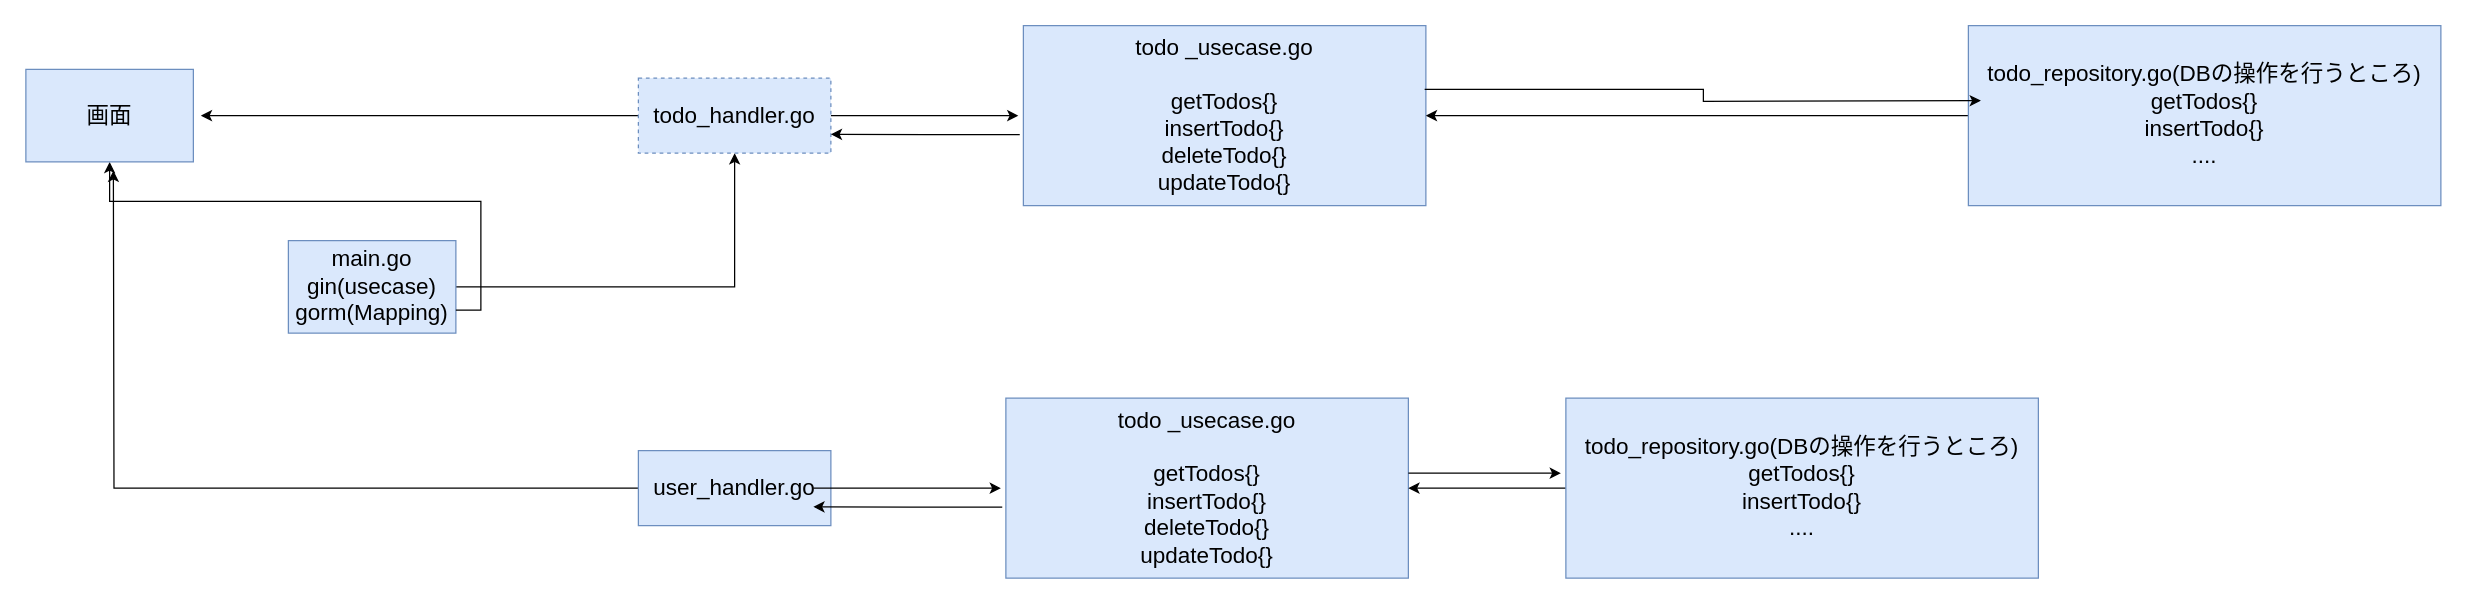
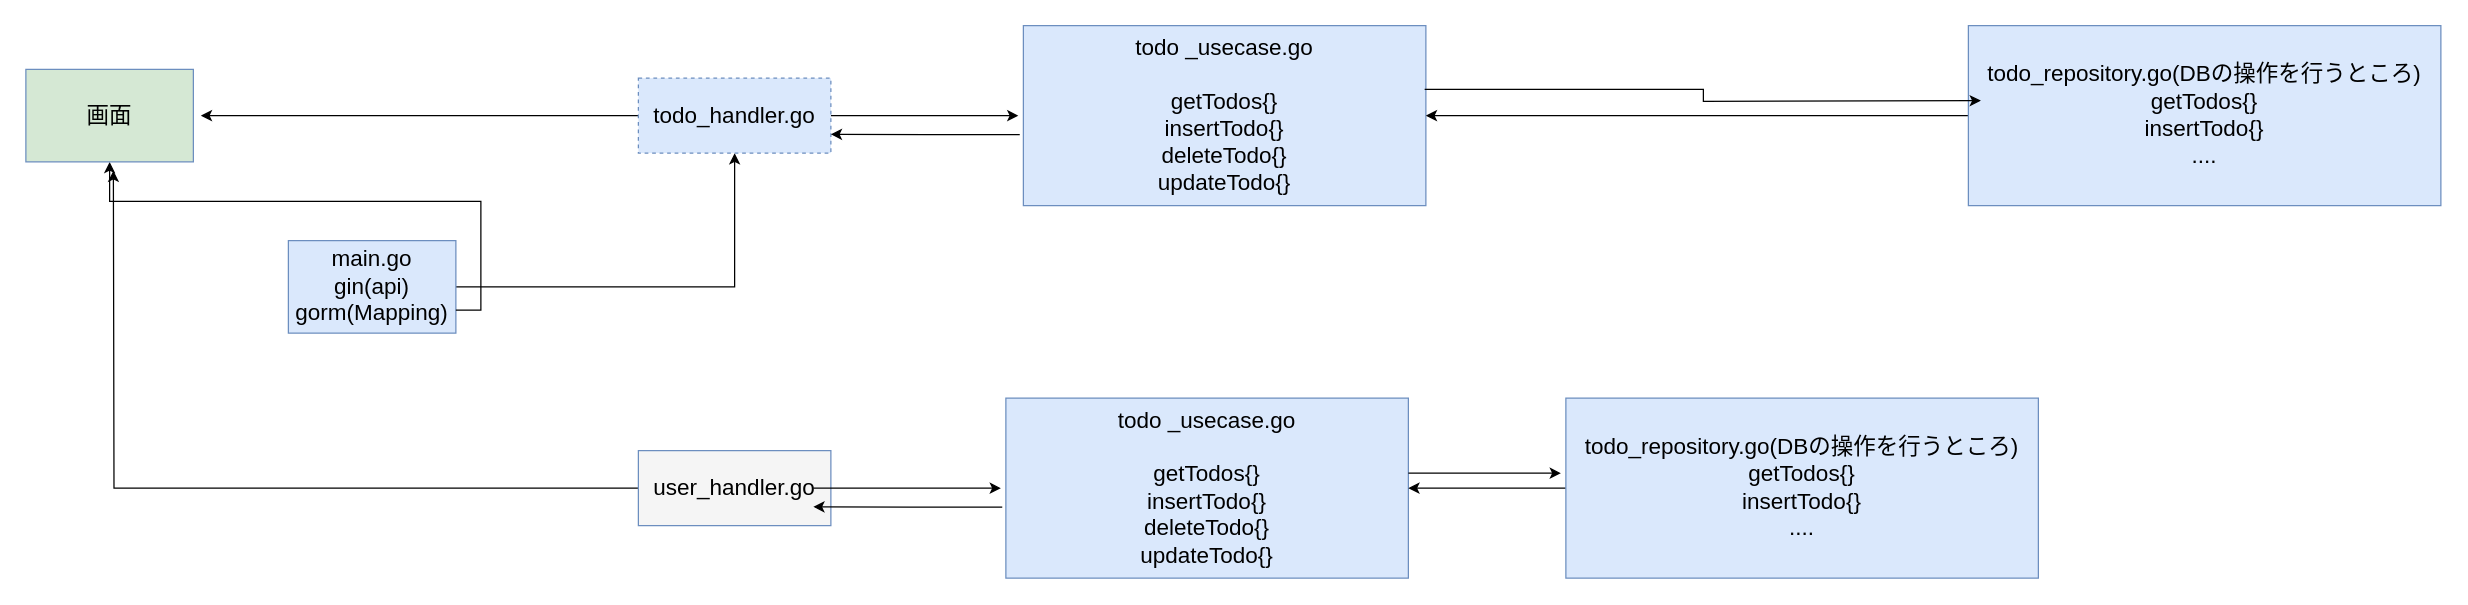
  <mxCell id="0" />
  <mxCell id="1" parent="0" />
  <mxCell id="2" value="" style="edgeStyle=orthogonalEdgeStyle;rounded=0;orthogonalLoop=1;jettySize=auto;html=1;" edge="1" parent="1" source="3" target="6"><mxGeometry relative="1" as="geometry" /></mxCell>
- <mxCell id="3" value="main.go&lt;div&gt;gin(usecase)&lt;div&gt;gorm(Mapping)&lt;/div&gt;&lt;/div&gt;" style="rounded=0;whiteSpace=wrap;html=1;fillColor=#dae8fc;strokeColor=#6c8ebf;fontSize=18;" vertex="1" parent="1"><mxGeometry x="230" y="192" width="134" height="74" as="geometry" /></mxCell>
+ <mxCell id="3" value="main.go&lt;div&gt;gin(api)&lt;div&gt;gorm(Mapping)&lt;/div&gt;&lt;/div&gt;" style="rounded=0;whiteSpace=wrap;html=1;fillColor=#dae8fc;strokeColor=#6c8ebf;fontSize=18;" vertex="1" parent="1"><mxGeometry x="230" y="192" width="134" height="74" as="geometry" /></mxCell>
  <mxCell id="4" value="" style="edgeStyle=orthogonalEdgeStyle;rounded=0;orthogonalLoop=1;jettySize=auto;html=1;exitX=1;exitY=0.5;exitDx=0;exitDy=0;" edge="1" parent="1" source="6"><mxGeometry relative="1" as="geometry"><mxPoint x="734" y="92" as="sourcePoint" /><mxPoint x="814" y="92" as="targetPoint" /></mxGeometry></mxCell>
  <mxCell id="5" style="edgeStyle=orthogonalEdgeStyle;rounded=0;orthogonalLoop=1;jettySize=auto;html=1;" edge="1" parent="1" source="6"><mxGeometry relative="1" as="geometry"><mxPoint x="160" y="92" as="targetPoint" /></mxGeometry></mxCell>
  <mxCell id="6" value="todo_handler.go" style="rounded=0;whiteSpace=wrap;html=1;fillColor=#dae8fc;strokeColor=#6c8ebf;fontSize=18;dashed=1;" vertex="1" parent="1"><mxGeometry x="510" y="62" width="154" height="60" as="geometry" /></mxCell>
  <mxCell id="7" value="&lt;div&gt;todo _usecase.go&lt;/div&gt;&lt;div&gt;&lt;br&gt;&lt;/div&gt;&lt;div&gt;getTodos{}&lt;/div&gt;&lt;div&gt;insertTodo{}&lt;/div&gt;&lt;div&gt;deleteTodo{}&lt;/div&gt;&lt;div&gt;updateTodo{}&lt;/div&gt;" style="rounded=0;whiteSpace=wrap;html=1;fillColor=#dae8fc;strokeColor=#6c8ebf;fontSize=18;" vertex="1" parent="1"><mxGeometry x="818" y="20" width="322" height="144" as="geometry" /></mxCell>
  <mxCell id="8" style="edgeStyle=orthogonalEdgeStyle;rounded=0;orthogonalLoop=1;jettySize=auto;html=1;" edge="1" parent="1" source="9"><mxGeometry relative="1" as="geometry"><mxPoint x="90" y="136" as="targetPoint" /></mxGeometry></mxCell>
- <mxCell id="9" value="user_handler.go" style="rounded=0;whiteSpace=wrap;html=1;fillColor=#dae8fc;strokeColor=#6c8ebf;fontSize=18;" vertex="1" parent="1"><mxGeometry x="510" y="360" width="154" height="60" as="geometry" /></mxCell>
+ <mxCell id="9" value="user_handler.go" style="rounded=0;whiteSpace=wrap;html=1;fillColor=#f5f5f5;strokeColor=#6c8ebf;fontSize=18;" vertex="1" parent="1"><mxGeometry x="510" y="360" width="154" height="60" as="geometry" /></mxCell>
  <mxCell id="10" value="" style="edgeStyle=orthogonalEdgeStyle;rounded=0;orthogonalLoop=1;jettySize=auto;html=1;exitX=1;exitY=0.75;exitDx=0;exitDy=0;" edge="1" parent="1" source="3" target="15"><mxGeometry relative="1" as="geometry"><mxPoint x="392" y="308" as="sourcePoint" /><mxPoint x="510" y="301" as="targetPoint" /></mxGeometry></mxCell>
  <mxCell id="11" style="edgeStyle=orthogonalEdgeStyle;rounded=0;orthogonalLoop=1;jettySize=auto;html=1;" edge="1" parent="1" source="12" target="7"><mxGeometry relative="1" as="geometry" /></mxCell>
  <mxCell id="12" value="&lt;div&gt;todo_repository.go(DBの操作を行うところ)&lt;/div&gt;&lt;div&gt;getTodos{}&lt;/div&gt;&lt;div&gt;insertTodo{}&lt;/div&gt;&lt;div&gt;....&lt;/div&gt;" style="rounded=0;whiteSpace=wrap;html=1;fillColor=#dae8fc;strokeColor=#6c8ebf;fontSize=18;" vertex="1" parent="1"><mxGeometry x="1574" y="20" width="378" height="144" as="geometry" /></mxCell>
  <mxCell id="13" value="" style="edgeStyle=orthogonalEdgeStyle;rounded=0;orthogonalLoop=1;jettySize=auto;html=1;exitX=0.997;exitY=0.354;exitDx=0;exitDy=0;exitPerimeter=0;" edge="1" parent="1" source="7"><mxGeometry relative="1" as="geometry"><mxPoint x="1462" y="80" as="sourcePoint" /><mxPoint x="1584" y="80" as="targetPoint" /></mxGeometry></mxCell>
  <mxCell id="14" value="" style="edgeStyle=orthogonalEdgeStyle;rounded=0;orthogonalLoop=1;jettySize=auto;html=1;exitX=-0.009;exitY=0.605;exitDx=0;exitDy=0;entryX=1;entryY=0.75;entryDx=0;entryDy=0;exitPerimeter=0;" edge="1" parent="1" source="7" target="6"><mxGeometry relative="1" as="geometry"><mxPoint x="678" y="106" as="sourcePoint" /><mxPoint x="828" y="106" as="targetPoint" /></mxGeometry></mxCell>
- <mxCell id="15" value="画面" style="rounded=0;whiteSpace=wrap;html=1;fillColor=#dae8fc;strokeColor=#6c8ebf;fontSize=18;" vertex="1" parent="1"><mxGeometry x="20" y="55" width="134" height="74" as="geometry" /></mxCell>
+ <mxCell id="15" value="画面" style="rounded=0;whiteSpace=wrap;html=1;fillColor=#d5e8d4;strokeColor=#6c8ebf;fontSize=18;" vertex="1" parent="1"><mxGeometry x="20" y="55" width="134" height="74" as="geometry" /></mxCell>
  <mxCell id="16" value="" style="edgeStyle=orthogonalEdgeStyle;rounded=0;orthogonalLoop=1;jettySize=auto;html=1;exitX=1;exitY=0.5;exitDx=0;exitDy=0;" edge="1" parent="1"><mxGeometry relative="1" as="geometry"><mxPoint x="650" y="390" as="sourcePoint" /><mxPoint x="800" y="390" as="targetPoint" /></mxGeometry></mxCell>
  <mxCell id="17" value="&lt;div&gt;todo _usecase.go&lt;/div&gt;&lt;div&gt;&lt;br&gt;&lt;/div&gt;&lt;div&gt;getTodos{}&lt;/div&gt;&lt;div&gt;insertTodo{}&lt;/div&gt;&lt;div&gt;deleteTodo{}&lt;/div&gt;&lt;div&gt;updateTodo{}&lt;/div&gt;" style="rounded=0;whiteSpace=wrap;html=1;fillColor=#dae8fc;strokeColor=#6c8ebf;fontSize=18;" vertex="1" parent="1"><mxGeometry x="804" y="318" width="322" height="144" as="geometry" /></mxCell>
  <mxCell id="18" style="edgeStyle=orthogonalEdgeStyle;rounded=0;orthogonalLoop=1;jettySize=auto;html=1;" edge="1" source="19" target="17" parent="1"><mxGeometry relative="1" as="geometry" /></mxCell>
  <mxCell id="19" value="&lt;div&gt;todo_repository.go(DBの操作を行うところ)&lt;/div&gt;&lt;div&gt;getTodos{}&lt;/div&gt;&lt;div&gt;insertTodo{}&lt;/div&gt;&lt;div&gt;....&lt;/div&gt;" style="rounded=0;whiteSpace=wrap;html=1;fillColor=#dae8fc;strokeColor=#6c8ebf;fontSize=18;" vertex="1" parent="1"><mxGeometry x="1252" y="318" width="378" height="144" as="geometry" /></mxCell>
  <mxCell id="20" value="" style="edgeStyle=orthogonalEdgeStyle;rounded=0;orthogonalLoop=1;jettySize=auto;html=1;" edge="1" parent="1"><mxGeometry relative="1" as="geometry"><mxPoint x="1126" y="378" as="sourcePoint" /><mxPoint x="1248" y="378" as="targetPoint" /></mxGeometry></mxCell>
  <mxCell id="21" value="" style="edgeStyle=orthogonalEdgeStyle;rounded=0;orthogonalLoop=1;jettySize=auto;html=1;exitX=-0.009;exitY=0.605;exitDx=0;exitDy=0;entryX=1;entryY=0.75;entryDx=0;entryDy=0;exitPerimeter=0;" edge="1" source="17" parent="1"><mxGeometry relative="1" as="geometry"><mxPoint x="664" y="404" as="sourcePoint" /><mxPoint x="650" y="405" as="targetPoint" /></mxGeometry></mxCell>
